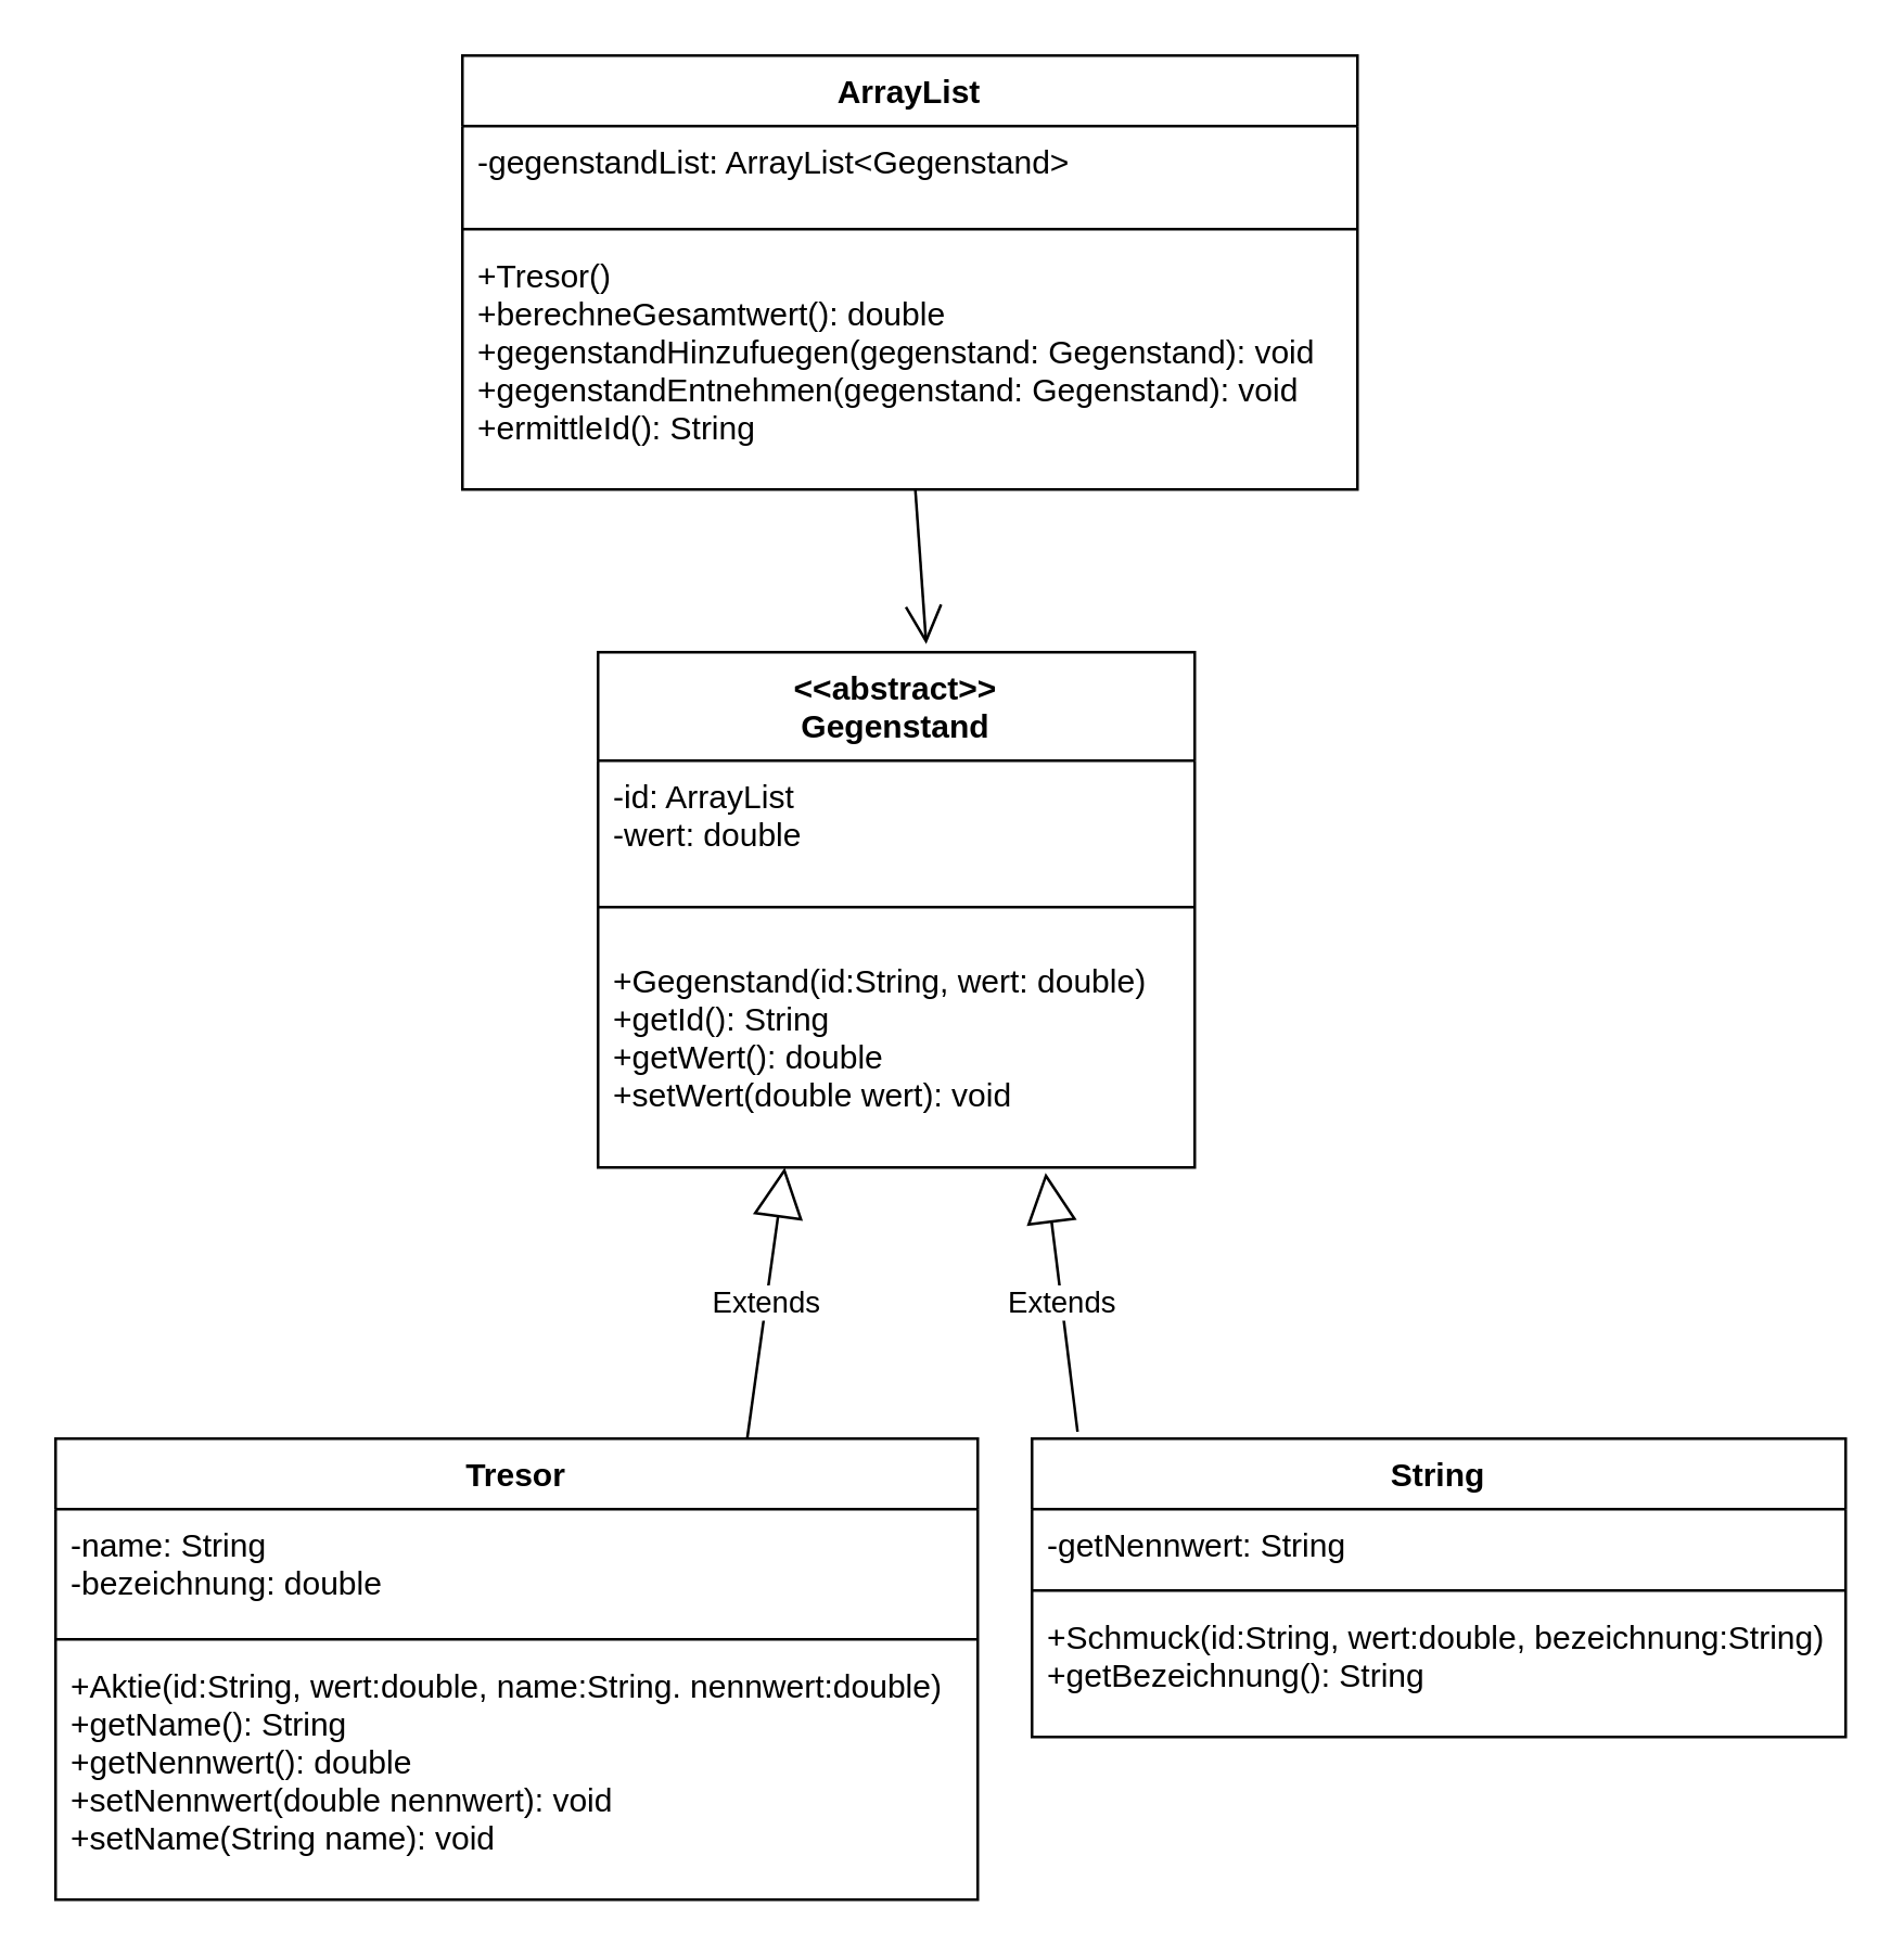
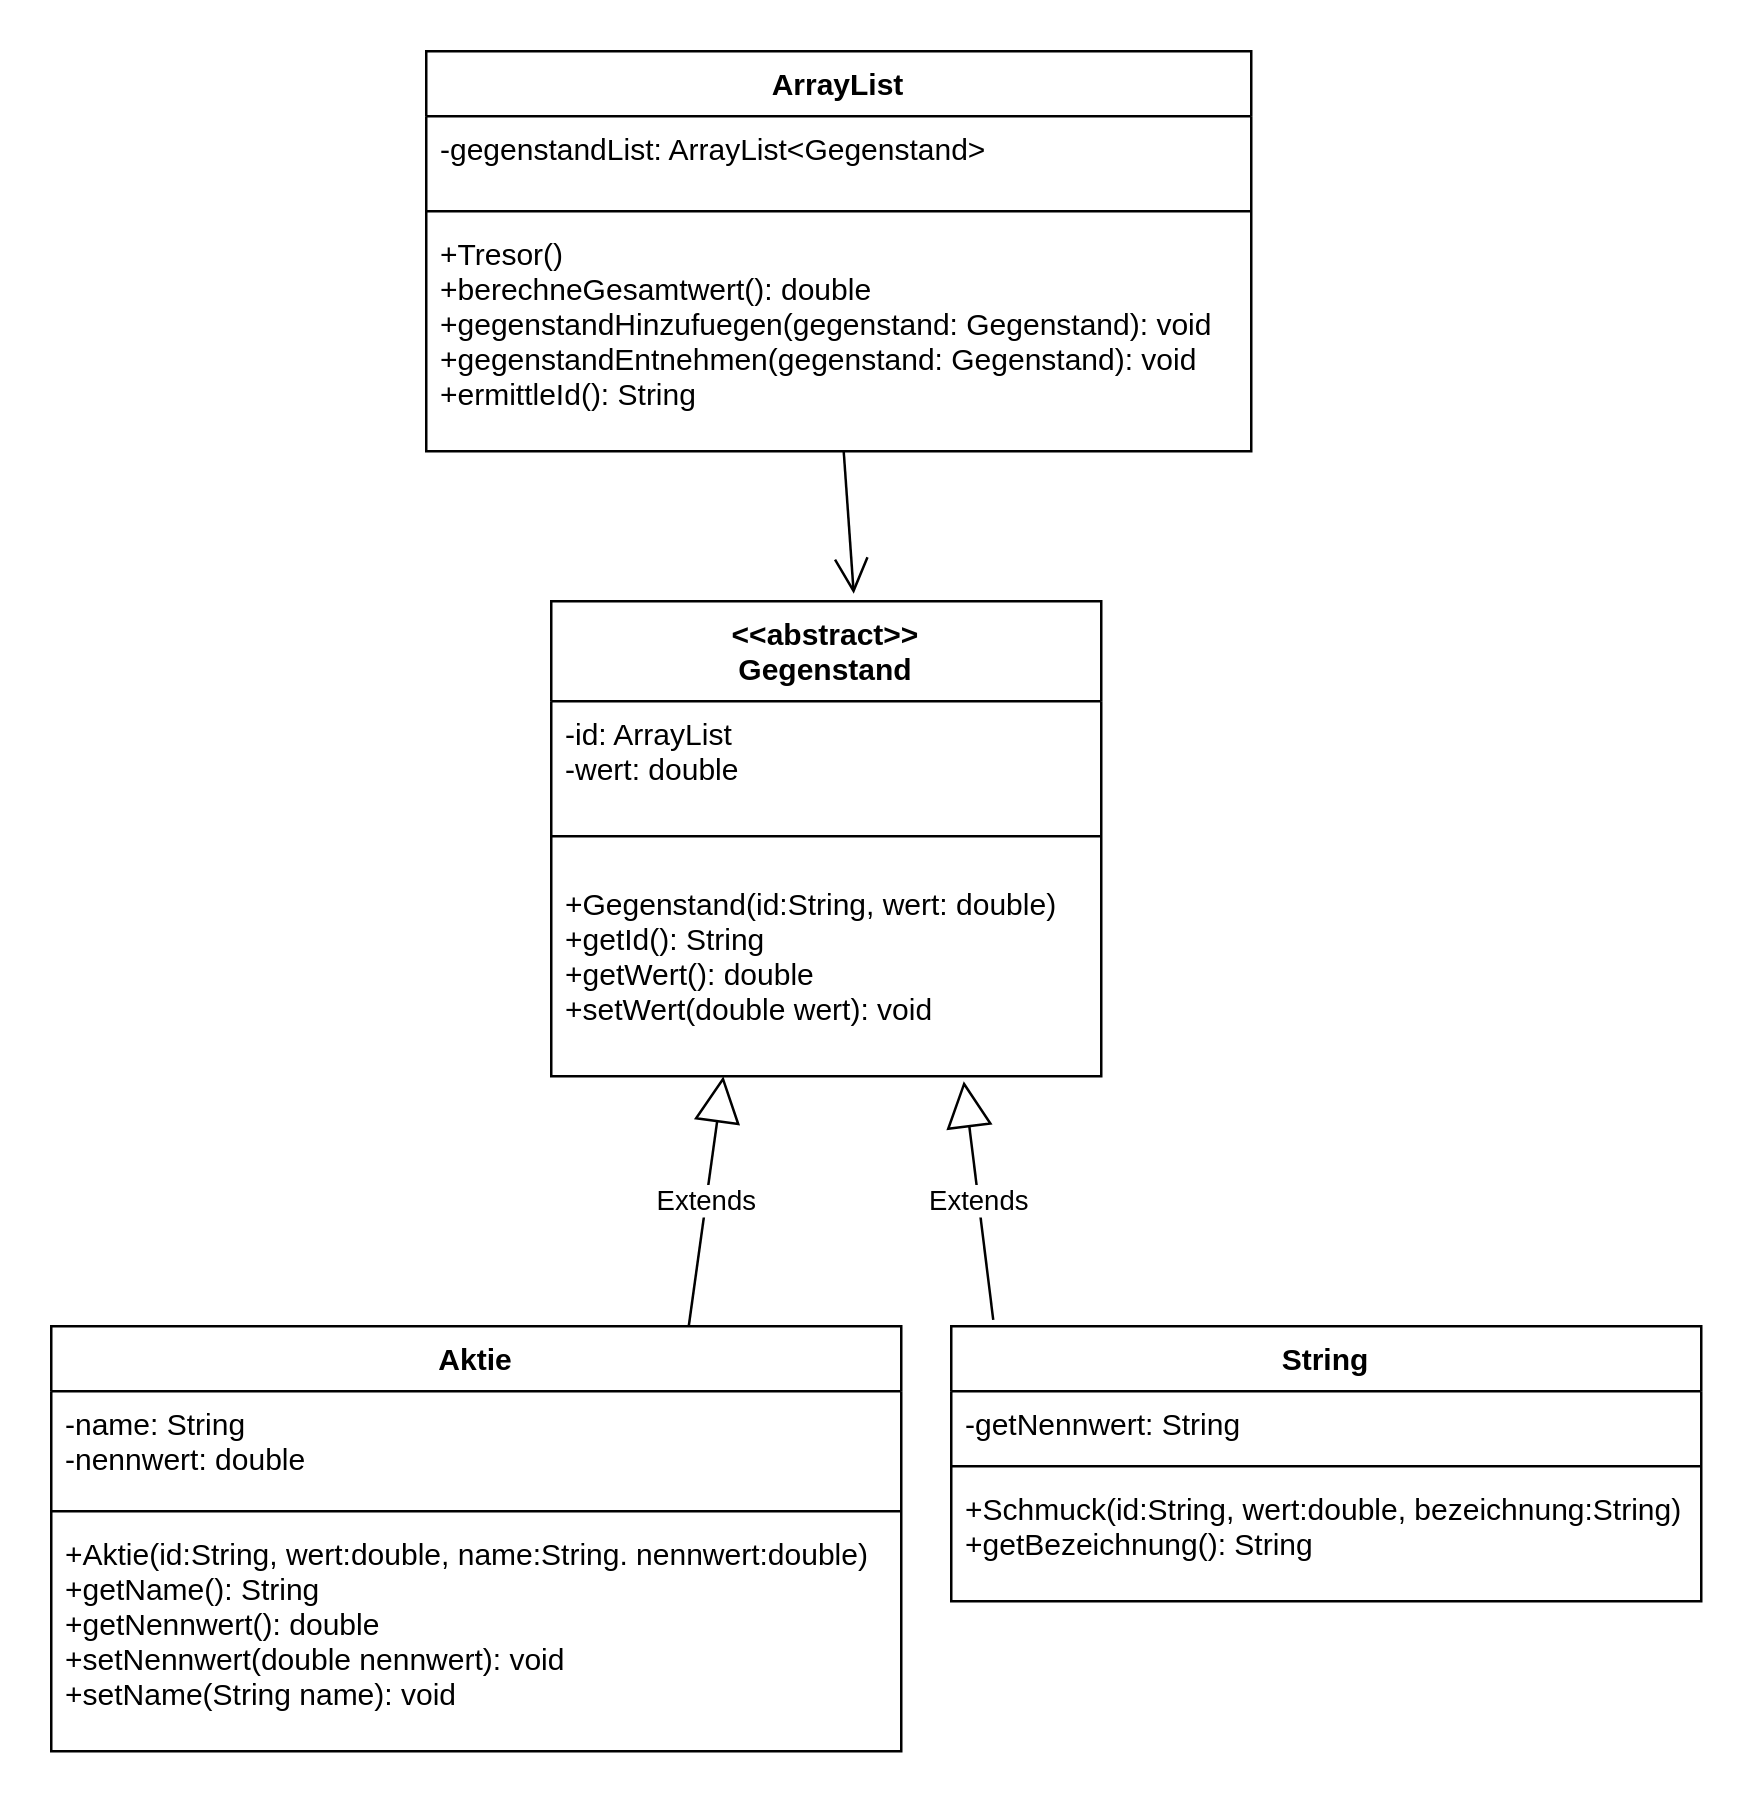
  <mxCell id="0" />
  <mxCell id="1" parent="0" />
  <mxCell id="2" value="ArrayList" style="swimlane;fontStyle=1;align=center;verticalAlign=top;childLayout=stackLayout;horizontal=1;startSize=26;horizontalStack=0;resizeParent=1;resizeParentMax=0;resizeLast=0;collapsible=1;marginBottom=0;" vertex="1" parent="1"><mxGeometry x="170" y="20" width="330" height="160" as="geometry" /></mxCell>
  <mxCell id="3" value="-gegenstandList: ArrayList&lt;Gegenstand&gt;&#10;" style="text;strokeColor=none;fillColor=none;align=left;verticalAlign=top;spacingLeft=4;spacingRight=4;overflow=hidden;rotatable=0;points=[[0,0.5],[1,0.5]];portConstraint=eastwest;" vertex="1" parent="2"><mxGeometry y="26" width="330" height="34" as="geometry" /></mxCell>
  <mxCell id="4" value="" style="line;strokeWidth=1;fillColor=none;align=left;verticalAlign=middle;spacingTop=-1;spacingLeft=3;spacingRight=3;rotatable=0;labelPosition=right;points=[];portConstraint=eastwest;" vertex="1" parent="2"><mxGeometry y="60" width="330" height="8" as="geometry" /></mxCell>
  <mxCell id="5" value="+Tresor()&#10;+berechneGesamtwert(): double&#10;+gegenstandHinzufuegen(gegenstand: Gegenstand): void&#10;+gegenstandEntnehmen(gegenstand: Gegenstand): void&#10;+ermittleId(): String" style="text;strokeColor=none;fillColor=none;align=left;verticalAlign=top;spacingLeft=4;spacingRight=4;overflow=hidden;rotatable=0;points=[[0,0.5],[1,0.5]];portConstraint=eastwest;" vertex="1" parent="2"><mxGeometry y="68" width="330" height="92" as="geometry" /></mxCell>
- <mxCell id="6" value="Tresor" style="swimlane;fontStyle=1;align=center;verticalAlign=top;childLayout=stackLayout;horizontal=1;startSize=26;horizontalStack=0;resizeParent=1;resizeParentMax=0;resizeLast=0;collapsible=1;marginBottom=0;" vertex="1" parent="1"><mxGeometry x="20" y="530" width="340" height="170" as="geometry" /></mxCell>
- <mxCell id="7" value="-name: String&#10;-bezeichnung: double" style="text;strokeColor=none;fillColor=none;align=left;verticalAlign=top;spacingLeft=4;spacingRight=4;overflow=hidden;rotatable=0;points=[[0,0.5],[1,0.5]];portConstraint=eastwest;" vertex="1" parent="6"><mxGeometry y="26" width="340" height="44" as="geometry" /></mxCell>
+ <mxCell id="6" value="Aktie" style="swimlane;fontStyle=1;align=center;verticalAlign=top;childLayout=stackLayout;horizontal=1;startSize=26;horizontalStack=0;resizeParent=1;resizeParentMax=0;resizeLast=0;collapsible=1;marginBottom=0;" vertex="1" parent="1"><mxGeometry x="20" y="530" width="340" height="170" as="geometry" /></mxCell>
+ <mxCell id="7" value="-name: String&#10;-nennwert: double" style="text;strokeColor=none;fillColor=none;align=left;verticalAlign=top;spacingLeft=4;spacingRight=4;overflow=hidden;rotatable=0;points=[[0,0.5],[1,0.5]];portConstraint=eastwest;" vertex="1" parent="6"><mxGeometry y="26" width="340" height="44" as="geometry" /></mxCell>
  <mxCell id="8" value="" style="line;strokeWidth=1;fillColor=none;align=left;verticalAlign=middle;spacingTop=-1;spacingLeft=3;spacingRight=3;rotatable=0;labelPosition=right;points=[];portConstraint=eastwest;" vertex="1" parent="6"><mxGeometry y="70" width="340" height="8" as="geometry" /></mxCell>
  <mxCell id="9" value="+Aktie(id:String, wert:double, name:String. nennwert:double) &#10;+getName(): String&#10;+getNennwert(): double&#10;+setNennwert(double nennwert): void&#10;+setName(String name): void" style="text;strokeColor=none;fillColor=none;align=left;verticalAlign=top;spacingLeft=4;spacingRight=4;overflow=hidden;rotatable=0;points=[[0,0.5],[1,0.5]];portConstraint=eastwest;" vertex="1" parent="6"><mxGeometry y="78" width="340" height="92" as="geometry" /></mxCell>
  <mxCell id="10" value="String" style="swimlane;fontStyle=1;align=center;verticalAlign=top;childLayout=stackLayout;horizontal=1;startSize=26;horizontalStack=0;resizeParent=1;resizeParentMax=0;resizeLast=0;collapsible=1;marginBottom=0;" vertex="1" parent="1"><mxGeometry x="380" y="530" width="300" height="110" as="geometry" /></mxCell>
  <mxCell id="11" value="-getNennwert: String" style="text;strokeColor=none;fillColor=none;align=left;verticalAlign=top;spacingLeft=4;spacingRight=4;overflow=hidden;rotatable=0;points=[[0,0.5],[1,0.5]];portConstraint=eastwest;" vertex="1" parent="10"><mxGeometry y="26" width="300" height="26" as="geometry" /></mxCell>
  <mxCell id="12" value="" style="line;strokeWidth=1;fillColor=none;align=left;verticalAlign=middle;spacingTop=-1;spacingLeft=3;spacingRight=3;rotatable=0;labelPosition=right;points=[];portConstraint=eastwest;" vertex="1" parent="10"><mxGeometry y="52" width="300" height="8" as="geometry" /></mxCell>
  <mxCell id="13" value="+Schmuck(id:String, wert:double, bezeichnung:String)&#10;+getBezeichnung(): String" style="text;strokeColor=none;fillColor=none;align=left;verticalAlign=top;spacingLeft=4;spacingRight=4;overflow=hidden;rotatable=0;points=[[0,0.5],[1,0.5]];portConstraint=eastwest;" vertex="1" parent="10"><mxGeometry y="60" width="300" height="50" as="geometry" /></mxCell>
  <mxCell id="14" value="&lt;&lt;abstract&gt;&gt;&#10;Gegenstand" style="swimlane;fontStyle=1;align=center;verticalAlign=top;childLayout=stackLayout;horizontal=1;startSize=40;horizontalStack=0;resizeParent=1;resizeParentMax=0;resizeLast=0;collapsible=1;marginBottom=0;" vertex="1" parent="1"><mxGeometry x="220" y="240" width="220" height="190" as="geometry" /></mxCell>
  <mxCell id="15" value="-id: ArrayList&#10;-wert: double" style="text;strokeColor=none;fillColor=none;align=left;verticalAlign=top;spacingLeft=4;spacingRight=4;overflow=hidden;rotatable=0;points=[[0,0.5],[1,0.5]];portConstraint=eastwest;" vertex="1" parent="14"><mxGeometry y="40" width="220" height="40" as="geometry" /></mxCell>
  <mxCell id="16" value="" style="line;strokeWidth=1;fillColor=none;align=left;verticalAlign=middle;spacingTop=-1;spacingLeft=3;spacingRight=3;rotatable=0;labelPosition=right;points=[];portConstraint=eastwest;" vertex="1" parent="14"><mxGeometry y="80" width="220" height="28" as="geometry" /></mxCell>
  <mxCell id="17" value="+Gegenstand(id:String, wert: double)&#10;+getId(): String&#10;+getWert(): double&#10;+setWert(double wert): void&#10;" style="text;strokeColor=none;fillColor=none;align=left;verticalAlign=top;spacingLeft=4;spacingRight=4;overflow=hidden;rotatable=0;points=[[0,0.5],[1,0.5]];portConstraint=eastwest;" vertex="1" parent="14"><mxGeometry y="108" width="220" height="82" as="geometry" /></mxCell>
  <mxCell id="18" value="Extends" style="endArrow=block;endSize=16;endFill=0;html=1;rounded=0;exitX=0.056;exitY=-0.023;exitDx=0;exitDy=0;exitPerimeter=0;entryX=0.75;entryY=1.024;entryDx=0;entryDy=0;entryPerimeter=0;" edge="1" parent="1" source="10" target="17"><mxGeometry width="160" relative="1" as="geometry"><mxPoint x="340" y="360" as="sourcePoint" /><mxPoint x="330" y="440" as="targetPoint" /><Array as="points" /></mxGeometry></mxCell>
  <mxCell id="19" value="Extends" style="endArrow=block;endSize=16;endFill=0;html=1;rounded=0;entryX=0.313;entryY=1;entryDx=0;entryDy=0;entryPerimeter=0;exitX=0.75;exitY=0;exitDx=0;exitDy=0;" edge="1" parent="1" source="6" target="17"><mxGeometry width="160" relative="1" as="geometry"><mxPoint x="170" y="369" as="sourcePoint" /><mxPoint x="330" y="369" as="targetPoint" /></mxGeometry></mxCell>
  <mxCell id="20" value="" style="endArrow=open;endFill=1;endSize=12;html=1;rounded=0;exitX=0.506;exitY=1;exitDx=0;exitDy=0;exitPerimeter=0;entryX=0.55;entryY=-0.016;entryDx=0;entryDy=0;entryPerimeter=0;" edge="1" parent="1" source="5" target="14"><mxGeometry width="160" relative="1" as="geometry"><mxPoint x="234" y="210" as="sourcePoint" /><mxPoint x="394" y="210" as="targetPoint" /></mxGeometry></mxCell>
